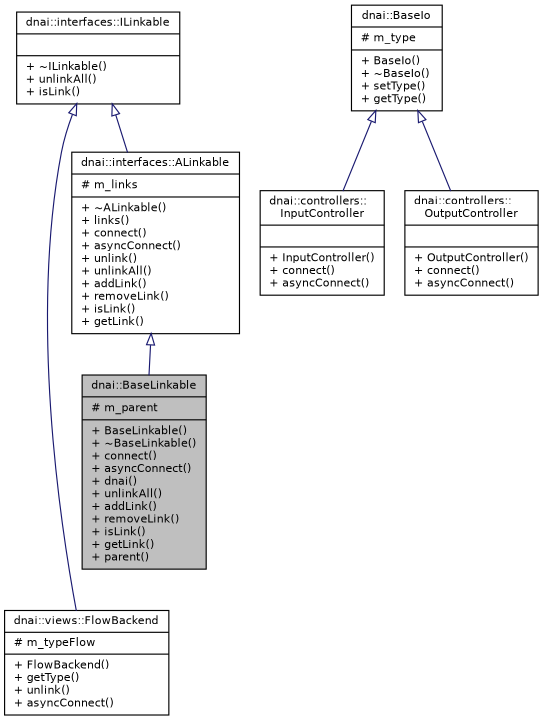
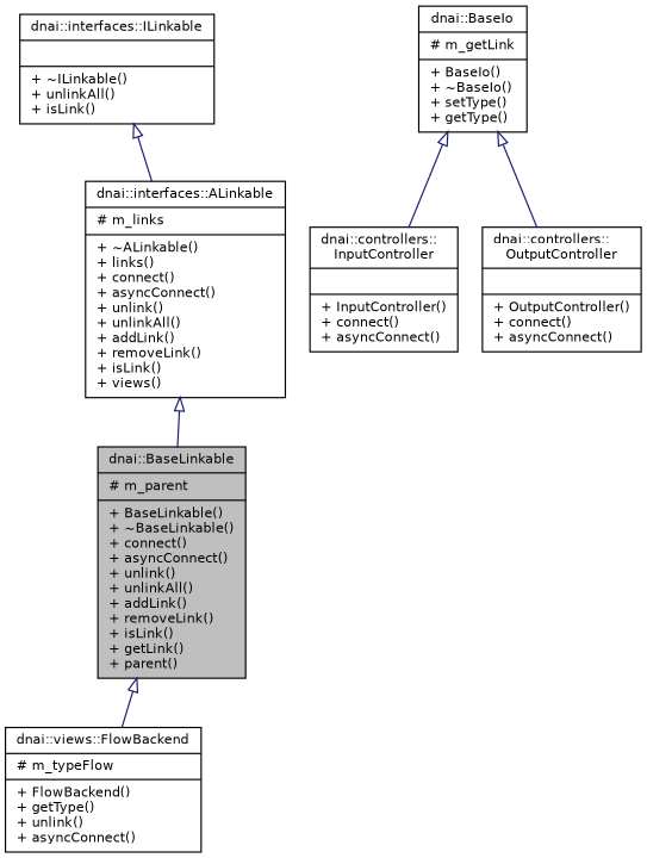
  digraph {
    node [color=black fillcolor=white fontname=Helvetica fontsize=10 shape=record style=filled]
    edge [arrowtail=onormal color=midnightblue dir=back fontname=Helvetica fontsize=10 labelfontname=Helvetica labelfontsize=10 style=solid]
-   n1 [fillcolor=grey75 fontcolor=black height=0.2 label="{dnai::BaseLinkable\n|# m_parent\l|+ BaseLinkable()\l+ ~BaseLinkable()\l+ connect()\l+ asyncConnect()\l+ dnai()\l+ unlinkAll()\l+ addLink()\l+ removeLink()\l+ isLink()\l+ getLink()\l+ parent()\l}" width=0.4]
+   n1 [fillcolor=grey75 fontcolor=black height=0.2 label="{dnai::BaseLinkable\n|# m_parent\l|+ BaseLinkable()\l+ ~BaseLinkable()\l+ connect()\l+ asyncConnect()\l+ unlink()\l+ unlinkAll()\l+ addLink()\l+ removeLink()\l+ isLink()\l+ getLink()\l+ parent()\l}" width=0.4]
    n2 [height=0.2 label="{dnai::views::FlowBackend\n|# m_typeFlow\l|+ FlowBackend()\l+ getType()\l+ unlink()\l+ asyncConnect()\l}" width=0.4]
-   n3 [height=0.2 label="{dnai::BaseIo\n|# m_type\l|+ BaseIo()\l+ ~BaseIo()\l+ setType()\l+ getType()\l}" width=0.4]
+   n3 [height=0.2 label="{dnai::BaseIo\n|# m_getLink\l|+ BaseIo()\l+ ~BaseIo()\l+ setType()\l+ getType()\l}" width=0.4]
    n4 [height=0.2 label="{dnai::controllers::\lInputController\n||+ InputController()\l+ connect()\l+ asyncConnect()\l}" width=0.4]
    n5 [height=0.2 label="{dnai::controllers::\lOutputController\n||+ OutputController()\l+ connect()\l+ asyncConnect()\l}" width=0.4]
-   n6 [height=0.2 label="{dnai::interfaces::ALinkable\n|# m_links\l|+ ~ALinkable()\l+ links()\l+ connect()\l+ asyncConnect()\l+ unlink()\l+ unlinkAll()\l+ addLink()\l+ removeLink()\l+ isLink()\l+ getLink()\l}" width=0.4]
+   n6 [height=0.2 label="{dnai::interfaces::ALinkable\n|# m_links\l|+ ~ALinkable()\l+ links()\l+ connect()\l+ asyncConnect()\l+ unlink()\l+ unlinkAll()\l+ addLink()\l+ removeLink()\l+ isLink()\l+ views()\l}" width=0.4]
    n7 [height=0.2 label="{dnai::interfaces::ILinkable\n||+ ~ILinkable()\l+ unlinkAll()\l+ isLink()\l}" width=0.4]
-   n7 -> n2
+   n1 -> n2
    n3 -> n4
    n3 -> n5
    n6 -> n1
    n7 -> n6
  }
